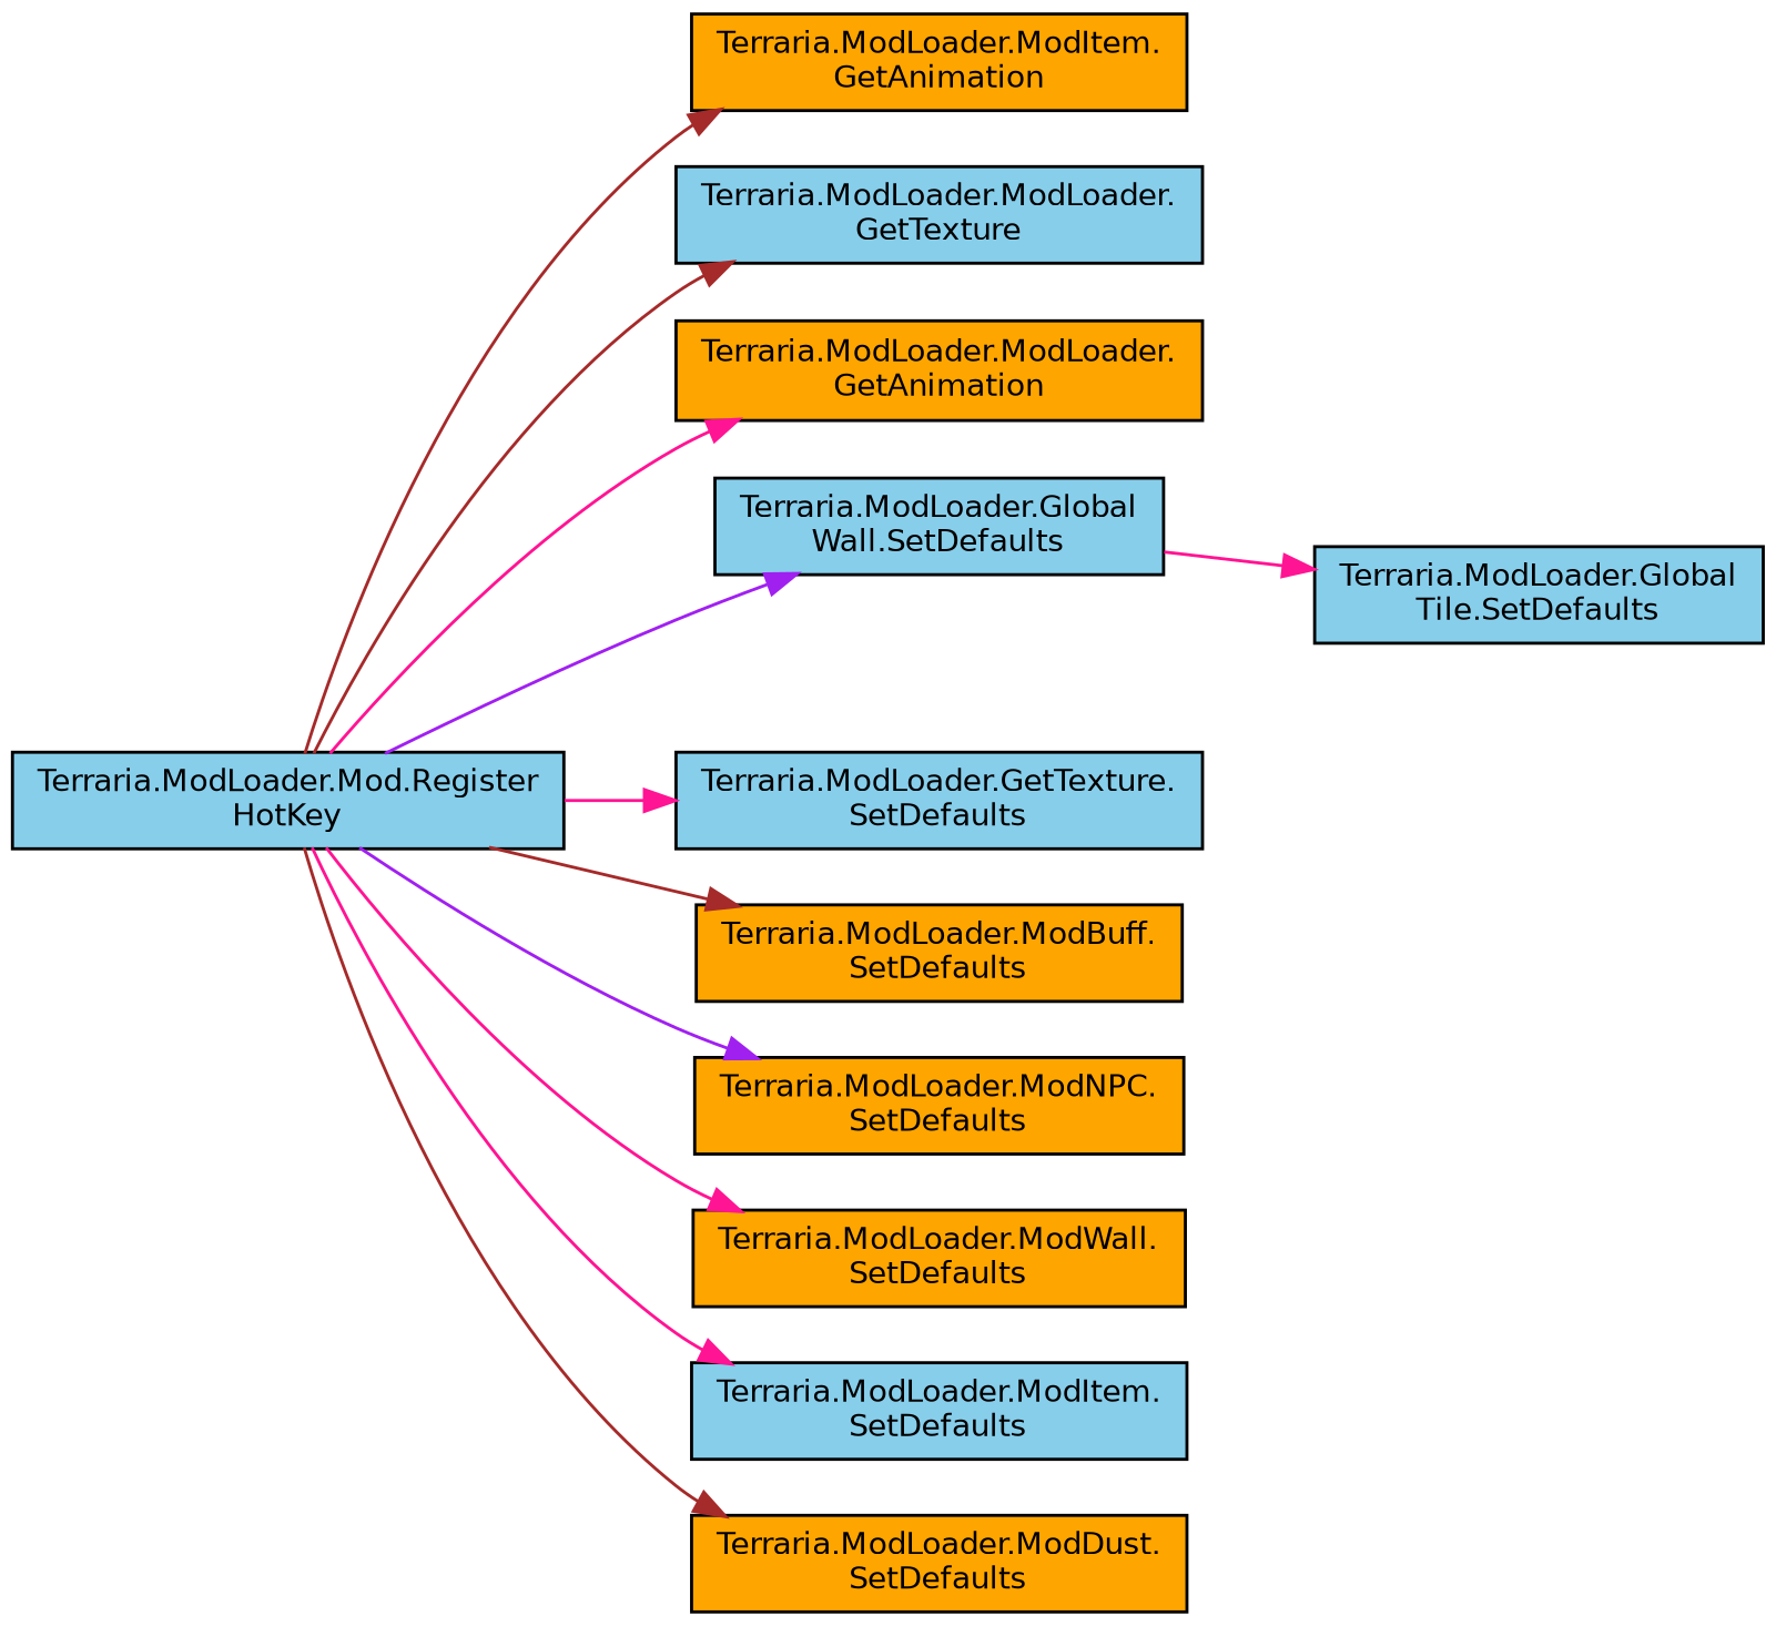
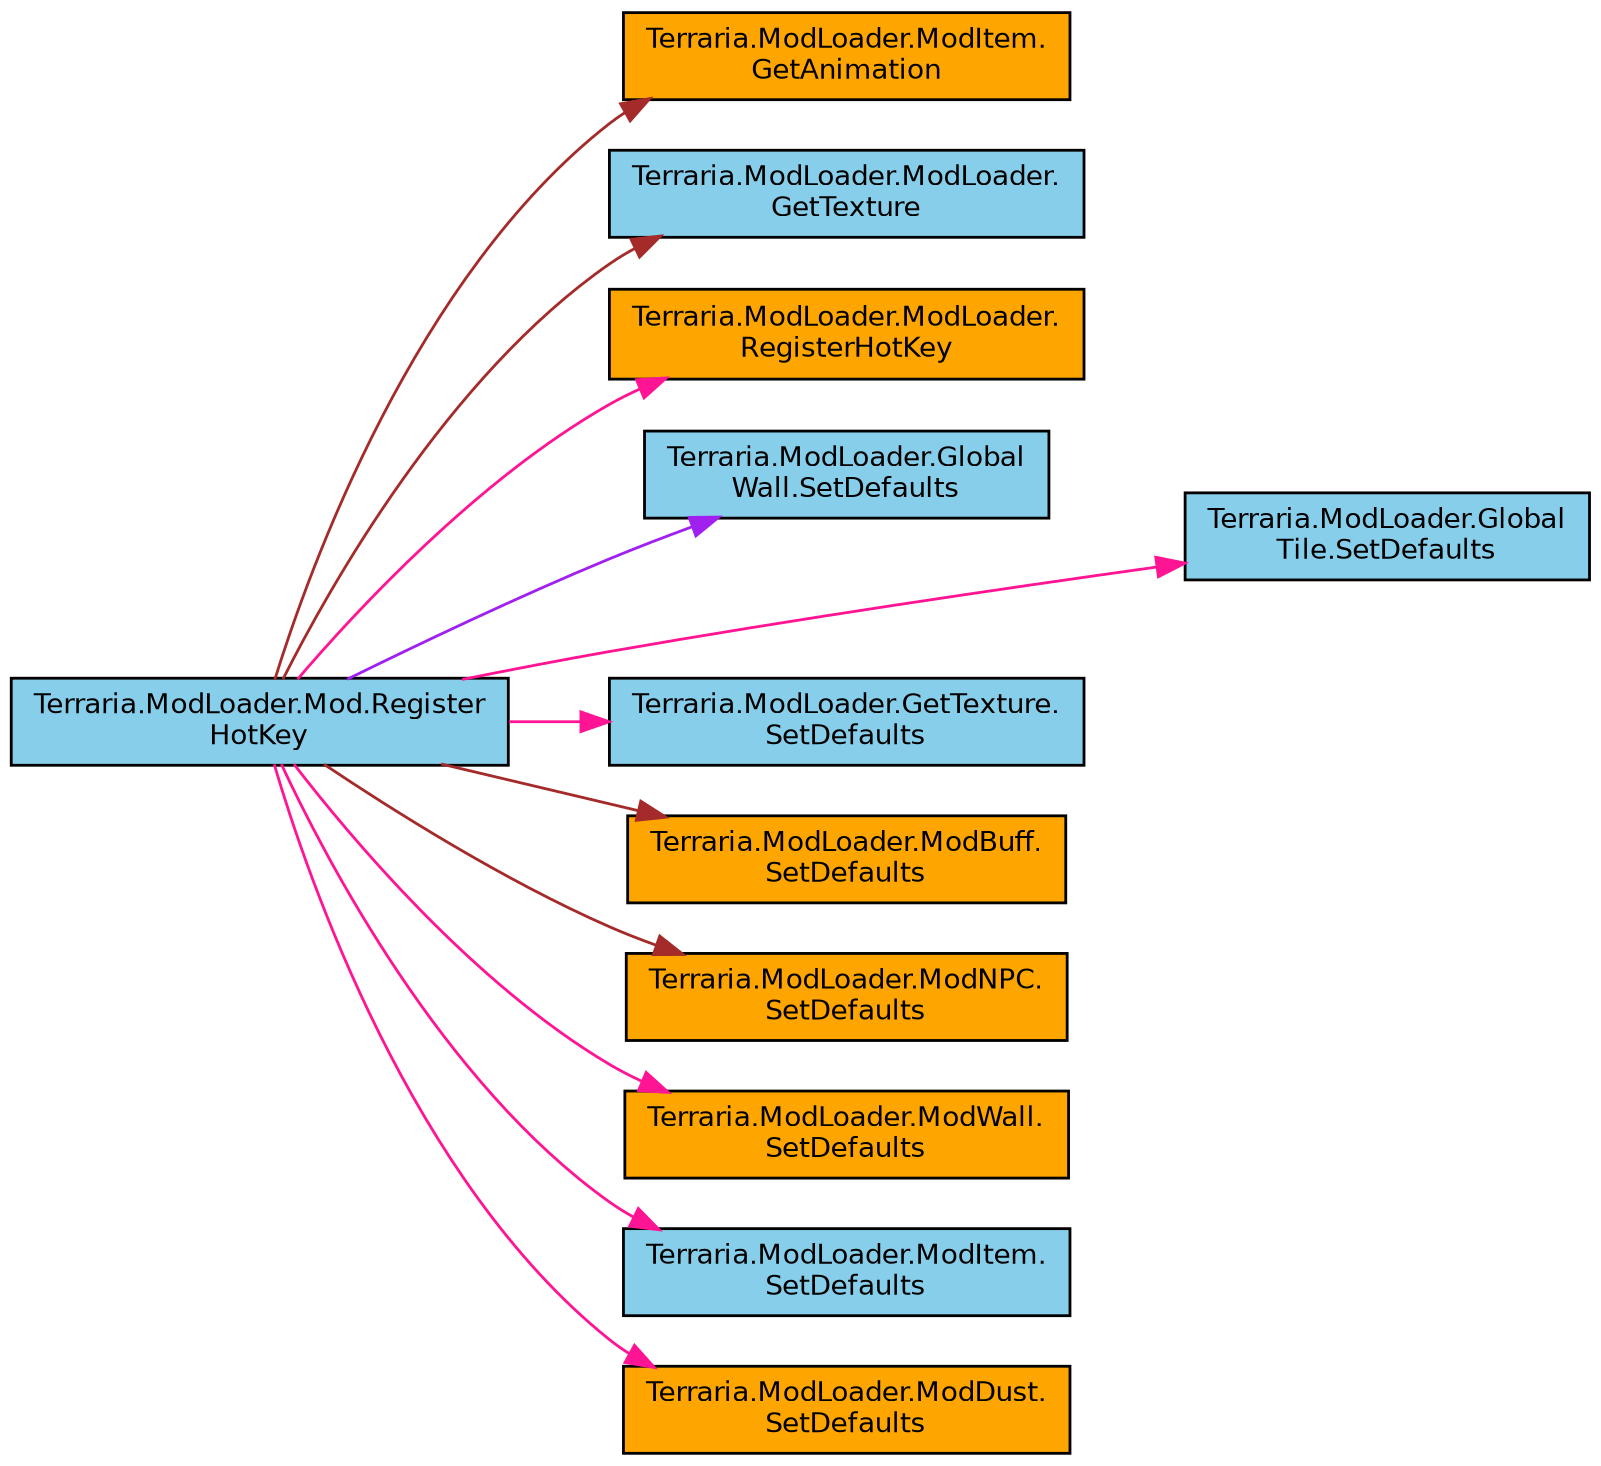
  digraph {
    rankdir=LR
    node [color=black fillcolor=skyblue fontname=Helvetica fontsize=10 shape=record style=filled]
    edge [color=deeppink fontname=Helvetica fontsize=10 labelfontname=Helvetica labelfontsize=10 style=solid]
    n1 [fontcolor=black height=0.2 label="Terraria.ModLoader.Mod.Register\lHotKey" width=0.4]
    n2 [fillcolor=orange height=0.2 label="Terraria.ModLoader.ModItem.\lGetAnimation" width=0.4]
    n3 [height=0.2 label="Terraria.ModLoader.ModLoader.\lGetTexture" width=0.4]
-   n4 [fillcolor=orange height=0.2 label="Terraria.ModLoader.ModLoader.\lGetAnimation" width=0.4]
+   n4 [fillcolor=orange height=0.2 label="Terraria.ModLoader.ModLoader.\lRegisterHotKey" width=0.4]
    n5 [height=0.2 label="Terraria.ModLoader.Global\lWall.SetDefaults" width=0.4]
    n6 [height=0.2 label="Terraria.ModLoader.Global\lTile.SetDefaults" width=0.4]
    n7 [height=0.2 label="Terraria.ModLoader.GetTexture.\lSetDefaults" width=0.4]
    n8 [fillcolor=orange height=0.2 label="Terraria.ModLoader.ModBuff.\lSetDefaults" width=0.4]
    n9 [fillcolor=orange height=0.2 label="Terraria.ModLoader.ModNPC.\lSetDefaults" width=0.4]
    n10 [fillcolor=orange height=0.2 label="Terraria.ModLoader.ModWall.\lSetDefaults" width=0.4]
    n11 [height=0.2 label="Terraria.ModLoader.ModItem.\lSetDefaults" width=0.4]
    n12 [fillcolor=orange height=0.2 label="Terraria.ModLoader.ModDust.\lSetDefaults" width=0.4]
    n1 -> n2 [color=brown]
    n1 -> n3 [color=brown]
    n1 -> n4
    n1 -> n5 [color=purple]
-   n5 -> n6
+   n1 -> n6
    n1 -> n7
    n1 -> n8 [color=brown]
-   n1 -> n9 [color=purple]
+   n1 -> n9 [color=brown]
    n1 -> n10
    n1 -> n11
-   n1 -> n12 [color=brown]
+   n1 -> n12
  }
